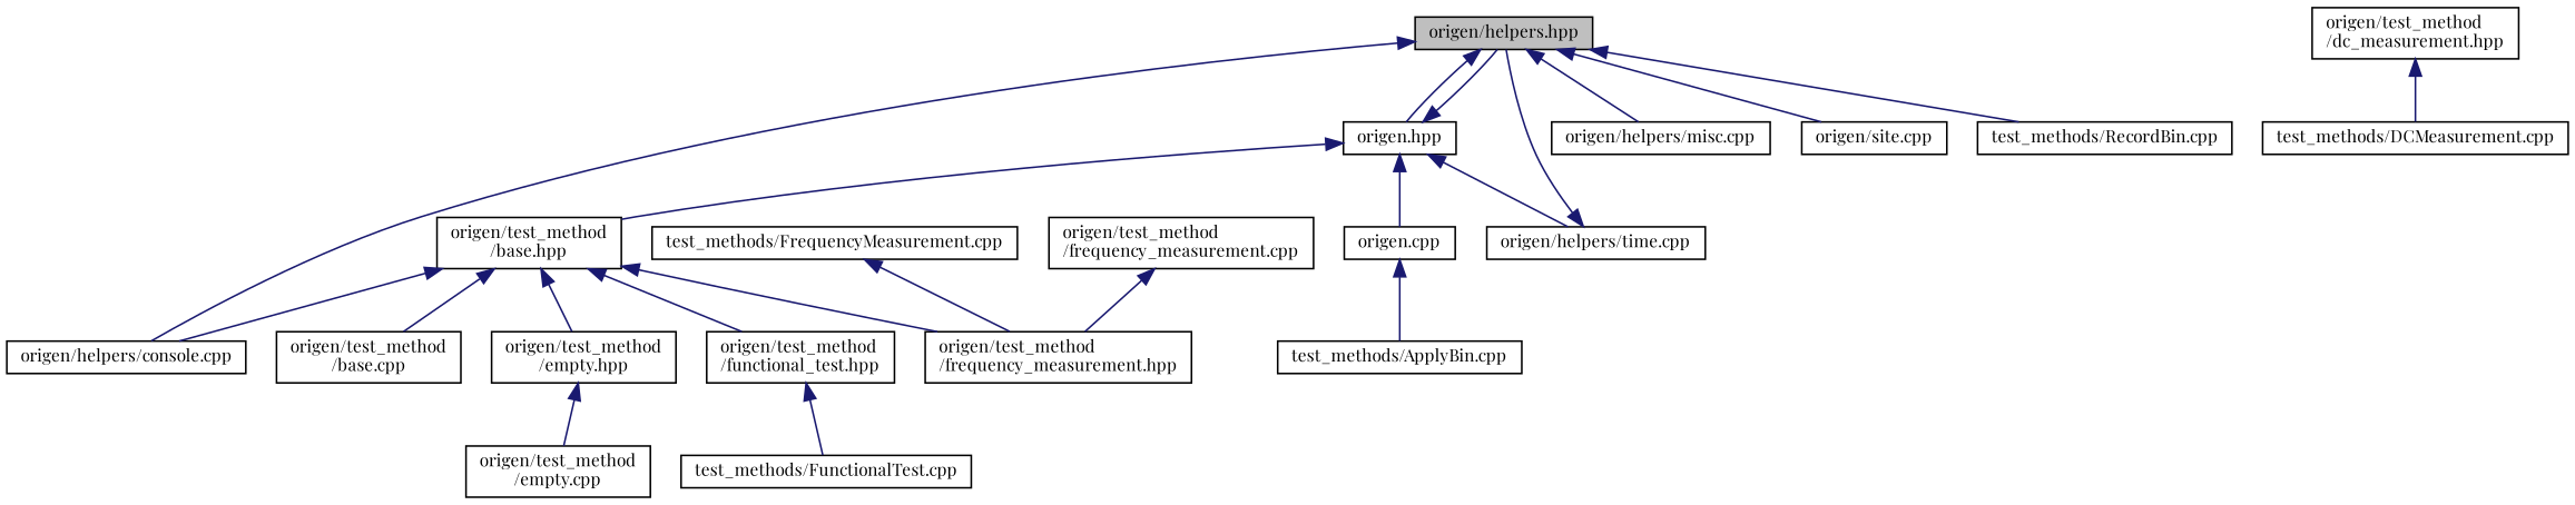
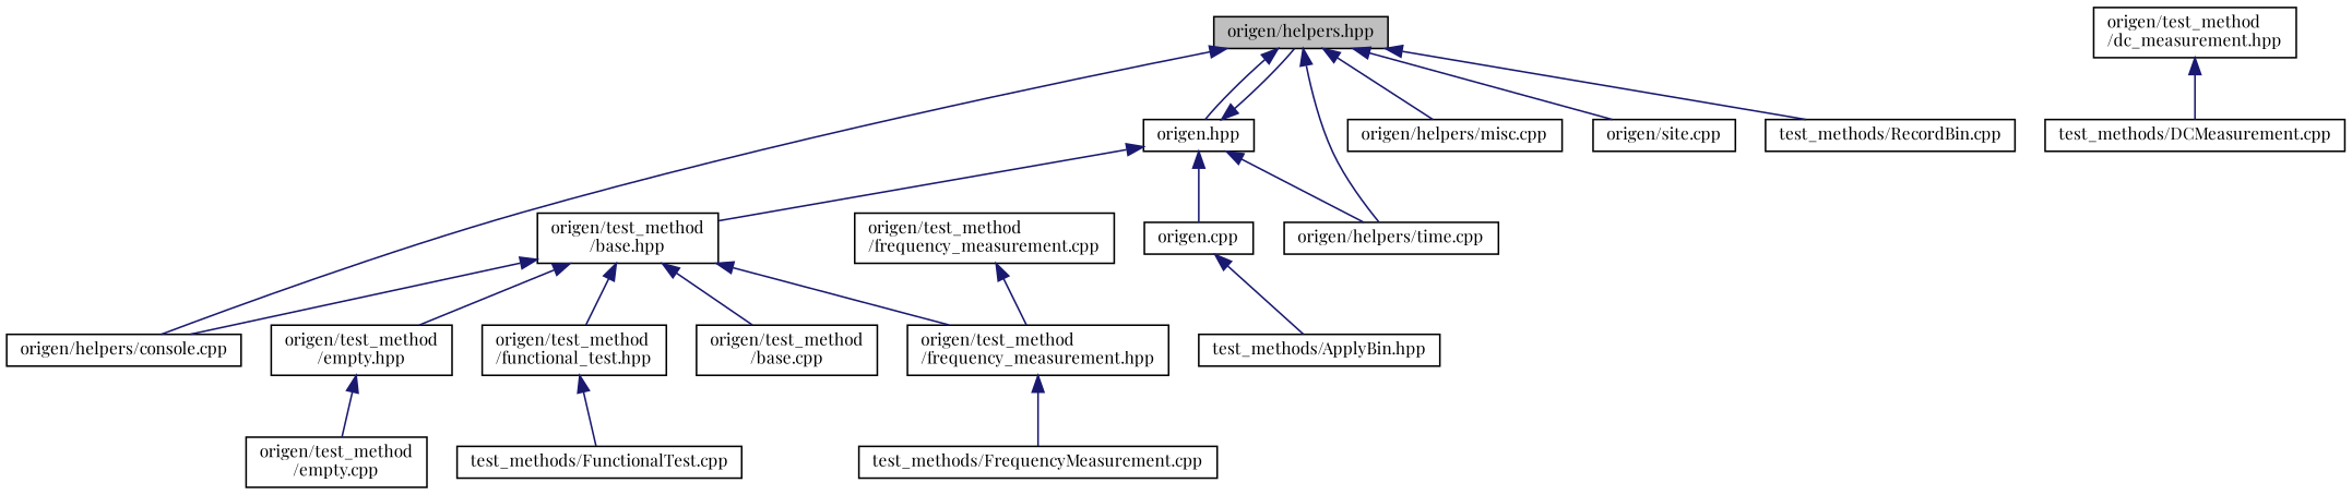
  digraph {
    fontname="Playfair Display"
    node [color=black fillcolor=white fontname="Playfair Display" fontsize=10 shape=record style=filled]
    edge [color=midnightblue dir=back fontname="Playfair Display" fontsize=10 labelfontname=Helvetica labelfontsize=10 style=solid]
    n1 [fillcolor=grey75 fontcolor=black height=0.2 label="origen/helpers.hpp" width=0.4]
    n2 [height=0.2 label="origen/helpers/console.cpp" width=0.4]
    n3 [height=0.2 label="origen.hpp" width=0.4]
    n4 [height=0.2 label="origen/helpers/time.cpp" width=0.4]
    n5 [height=0.2 label="origen/helpers/misc.cpp" width=0.4]
    n6 [height=0.2 label="origen/site.cpp" width=0.4]
    n7 [height=0.2 label="test_methods/RecordBin.cpp" width=0.4]
    n8 [height=0.2 label="origen/test_method\l/base.hpp" width=0.4]
    n9 [height=0.2 label="origen.cpp" width=0.4]
    n10 [height=0.2 label="origen/test_method\l/base.cpp" width=0.4]
    n11 [height=0.2 label="origen/test_method\l/empty.hpp" width=0.4]
    n12 [height=0.2 label="origen/test_method\l/frequency_measurement.hpp" width=0.4]
    n13 [height=0.2 label="origen/test_method\l/functional_test.hpp" width=0.4]
-   n14 [height=0.2 label="test_methods/ApplyBin.cpp" width=0.4]
+   n14 [height=0.2 label="test_methods/ApplyBin.hpp" width=0.4]
    n15 [height=0.2 label="origen/test_method\l/dc_measurement.hpp" width=0.4]
    n16 [height=0.2 label="test_methods/DCMeasurement.cpp" width=0.4]
    n17 [height=0.2 label="origen/test_method\l/empty.cpp" width=0.4]
    n18 [height=0.2 label="test_methods/FrequencyMeasurement.cpp" width=0.4]
    n19 [height=0.2 label="test_methods/FunctionalTest.cpp" width=0.4]
    n20 [height=0.2 label="origen/test_method\l/frequency_measurement.cpp" width=0.4]
    n1 -> n2
    n1 -> n3
-   n4 -> n1
+   n1 -> n4
    n1 -> n5
    n1 -> n6
    n1 -> n7
    n3 -> n1
    n3 -> n4
    n3 -> n8
    n3 -> n9
    n8 -> n2
    n8 -> n10
    n8 -> n11
    n8 -> n12
    n8 -> n13
    n9 -> n14
    n11 -> n17
-   n18 -> n12
+   n12 -> n18
    n13 -> n19
    n15 -> n16
    n20 -> n12
  }
